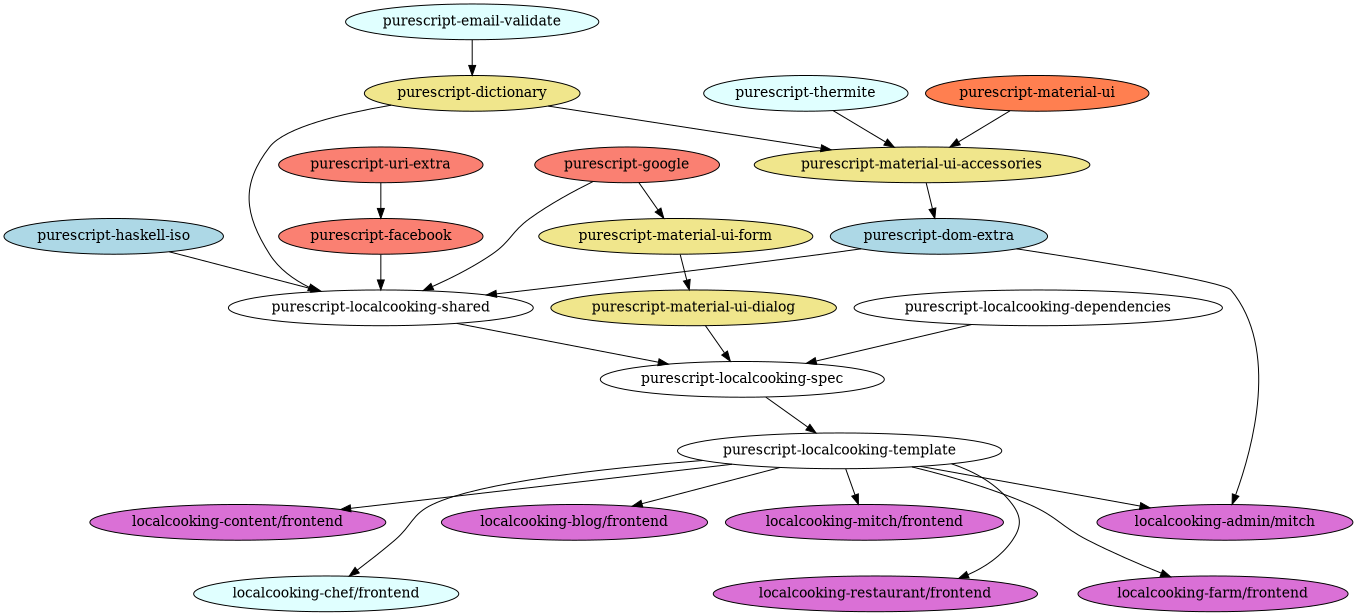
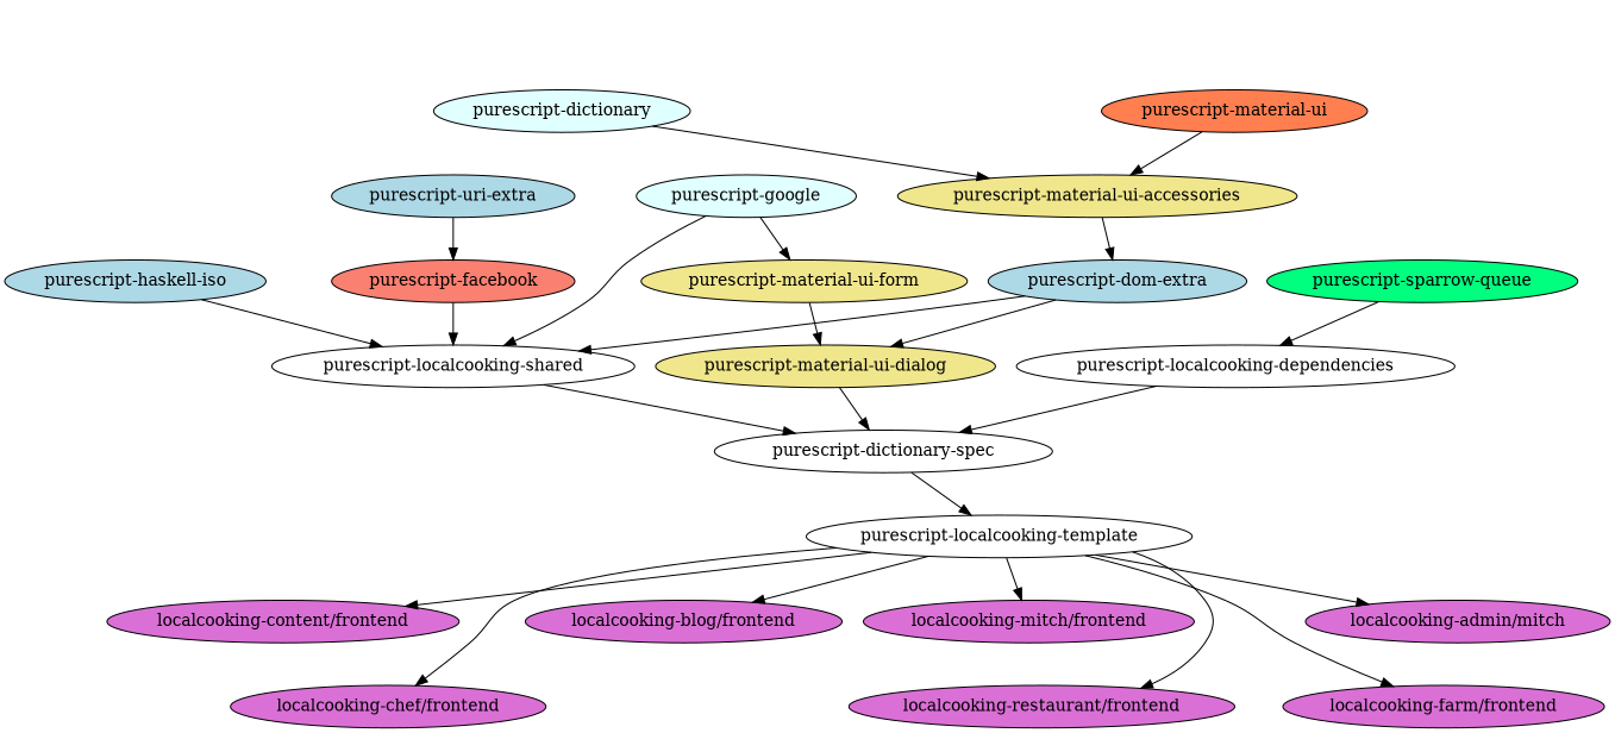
  digraph {
    node [fillcolor=orchid style=filled]
    "localcooking-blog/frontend"
    n2 [label="localcooking-admin/mitch"]
    "localcooking-content/frontend"
    "localcooking-mitch/frontend"
-   "localcooking-chef/frontend" [fillcolor=lightcyan]
+   "localcooking-chef/frontend"
    "localcooking-farm/frontend"
    "localcooking-restaurant/frontend"
-   "purescript-email-validate" [fillcolor=lightcyan]
-   "purescript-dictionary" [fillcolor=khaki]
+   "purescript-dictionary" [fillcolor=lightcyan]
    "purescript-material-ui-accessories" [fillcolor=khaki]
    "purescript-localcooking-shared" [fillcolor="" style=""]
-   "purescript-thermite" [fillcolor=lightcyan]
    "purescript-dom-extra" [fillcolor=lightblue]
    "purescript-material-ui" [fillcolor=coral]
-   "purescript-uri-extra" [fillcolor=salmon]
+   "purescript-uri-extra" [fillcolor=lightblue]
    "purescript-facebook" [fillcolor=salmon]
    "purescript-material-ui-dialog" [fillcolor=khaki]
-   "purescript-localcooking-spec" [fillcolor="" style=""]
+   "purescript-localcooking-spec" [label="purescript-dictionary-spec" fillcolor="" style=""]
    "purescript-haskell-iso" [fillcolor=lightblue]
-   "purescript-google" [fillcolor=salmon]
+   "purescript-google" [fillcolor=lightcyan]
    "purescript-material-ui-form" [fillcolor=khaki]
+   "purescript-sparrow-queue" [fillcolor=springgreen]
    "purescript-localcooking-dependencies" [fillcolor="" style=""]
    "purescript-localcooking-template" [fillcolor="" style=""]
    subgraph sub_1 {
      rank=same
      "localcooking-blog/frontend"
      n2
      "localcooking-content/frontend"
      "localcooking-mitch/frontend"
    }
    subgraph sub_2 {
      rank=same
      "localcooking-chef/frontend"
      "localcooking-farm/frontend"
      "localcooking-restaurant/frontend"
    }
    n2 -> "localcooking-farm/frontend" [style=invis]
    "localcooking-content/frontend" -> "localcooking-chef/frontend" [style=invis]
    "localcooking-mitch/frontend" -> "localcooking-restaurant/frontend" [style=invis]
-   "purescript-email-validate" -> "purescript-dictionary"
    "purescript-dictionary" -> "purescript-material-ui-accessories"
-   "purescript-dictionary" -> "purescript-localcooking-shared"
    "purescript-material-ui-accessories" -> "purescript-dom-extra"
    "purescript-localcooking-shared" -> "purescript-localcooking-spec"
-   "purescript-thermite" -> "purescript-material-ui-accessories"
    "purescript-dom-extra" -> "purescript-localcooking-shared"
-   "purescript-dom-extra" -> n2
+   "purescript-dom-extra" -> "purescript-material-ui-dialog"
    "purescript-material-ui" -> "purescript-material-ui-accessories"
    "purescript-uri-extra" -> "purescript-facebook"
    "purescript-facebook" -> "purescript-localcooking-shared"
    "purescript-material-ui-dialog" -> "purescript-localcooking-spec"
    "purescript-localcooking-spec" -> "purescript-localcooking-template"
    "purescript-haskell-iso" -> "purescript-localcooking-shared"
    "purescript-google" -> "purescript-localcooking-shared"
    "purescript-google" -> "purescript-material-ui-form"
    "purescript-material-ui-form" -> "purescript-material-ui-dialog"
+   "purescript-sparrow-queue" -> "purescript-localcooking-dependencies"
    "purescript-localcooking-dependencies" -> "purescript-localcooking-spec"
    "purescript-localcooking-template" -> "localcooking-blog/frontend"
    "purescript-localcooking-template" -> n2
    "purescript-localcooking-template" -> "localcooking-content/frontend"
    "purescript-localcooking-template" -> "localcooking-mitch/frontend"
    "purescript-localcooking-template" -> "localcooking-chef/frontend"
    "purescript-localcooking-template" -> "localcooking-farm/frontend"
    "purescript-localcooking-template" -> "localcooking-restaurant/frontend"
  }
